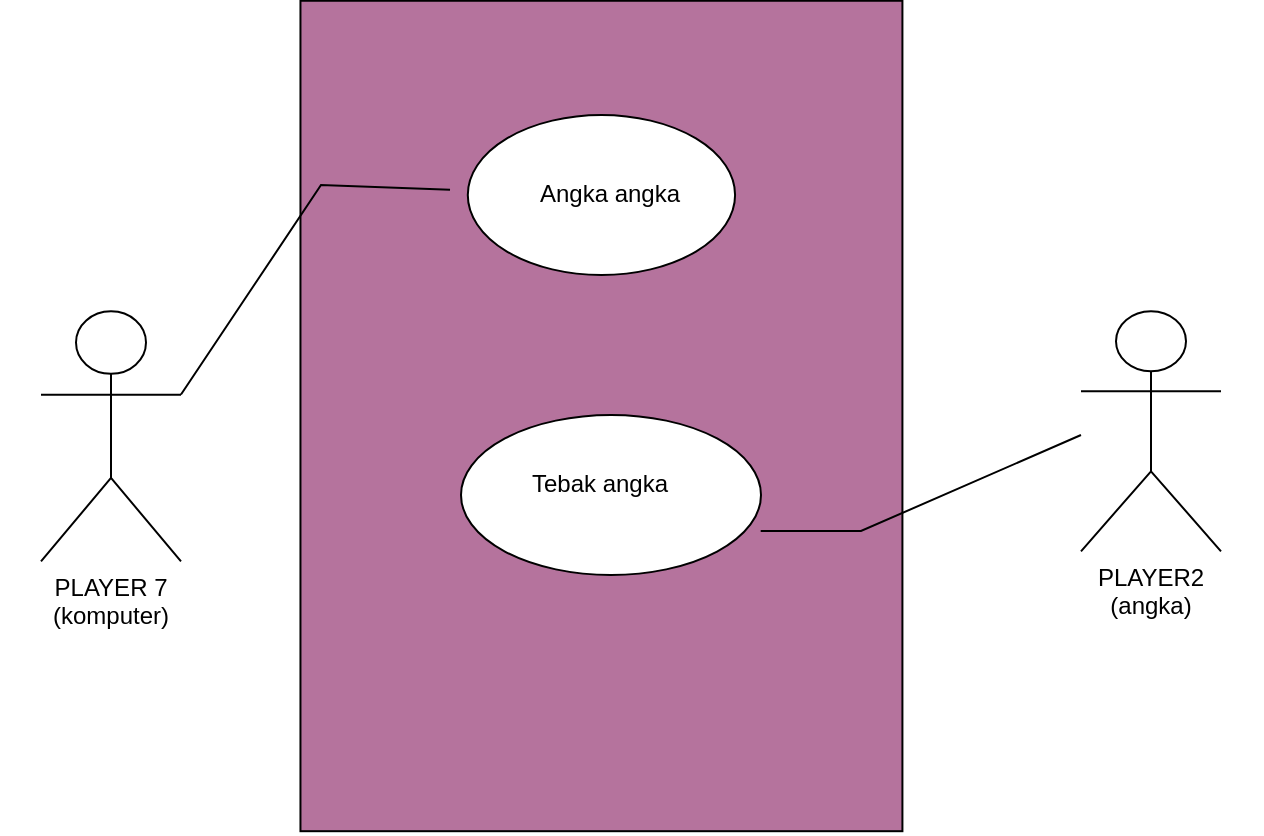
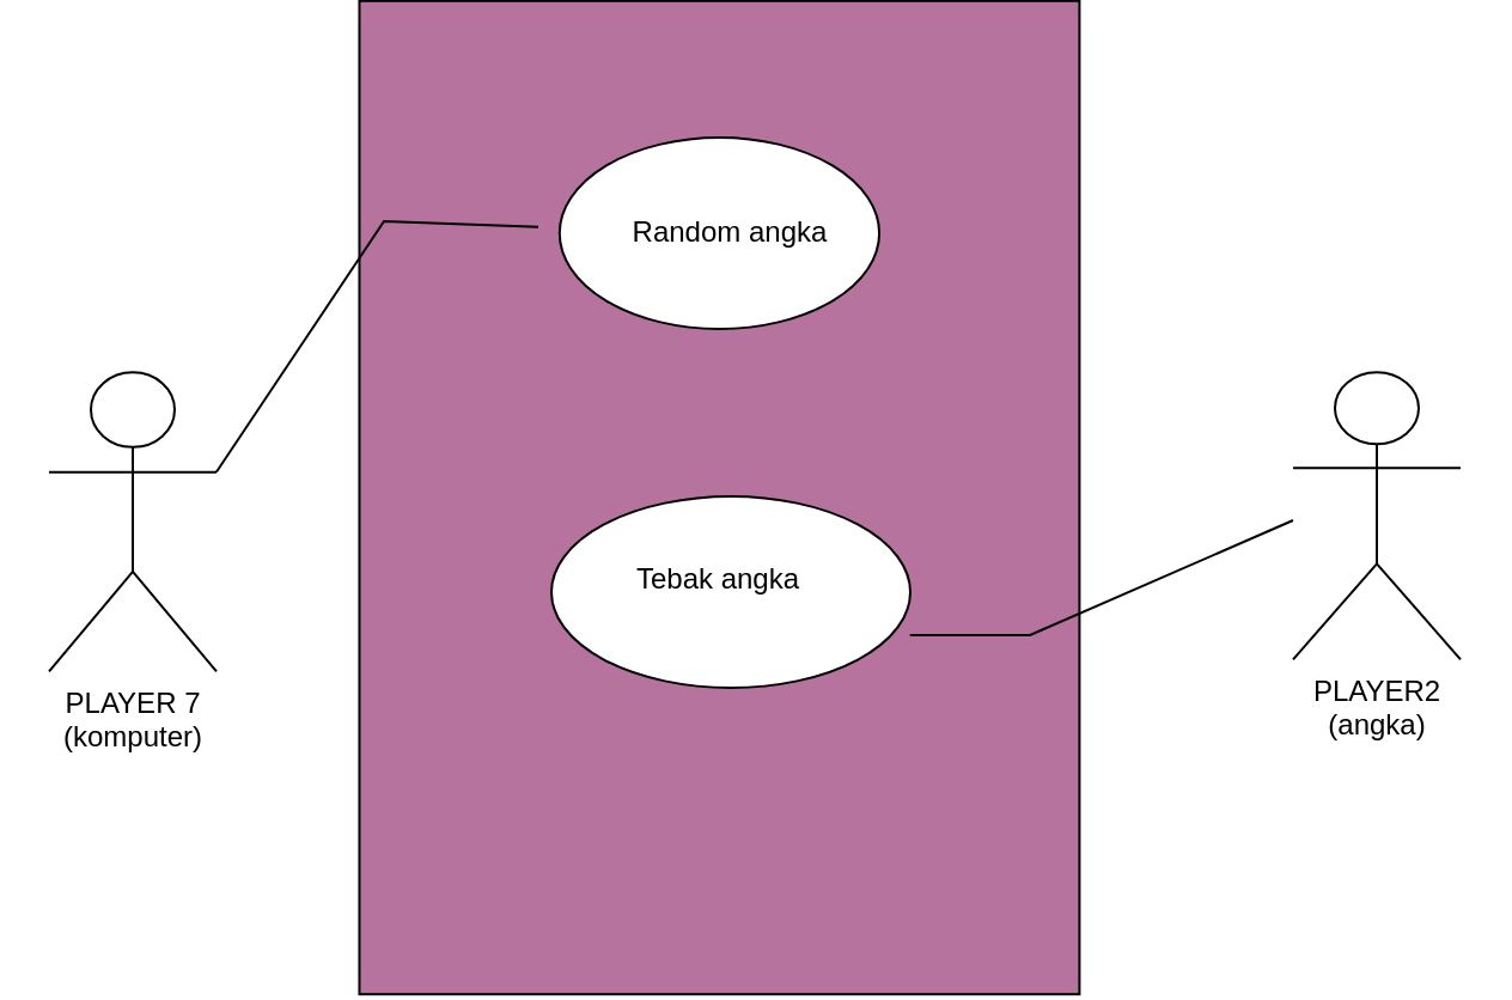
  <mxCell id="0" />
  <mxCell id="1" parent="0" />
  <mxCell id="2" value="" style="ellipse;whiteSpace=wrap;html=1;" vertex="1" parent="1"><mxGeometry x="222.72" y="20" width="147.28" height="80" as="geometry" /></mxCell>
  <mxCell id="3" value="Text" style="text;html=1;strokeColor=none;fillColor=none;align=center;verticalAlign=middle;whiteSpace=wrap;rounded=0;" vertex="1" parent="1"><mxGeometry x="240" y="70" width="60" height="30" as="geometry" /></mxCell>
  <mxCell id="4" value="" style="rounded=0;whiteSpace=wrap;html=1;rotation=90;fillColor=#B5739D;" vertex="1" parent="1"><mxGeometry x="92.61" y="30" width="415.22" height="300.98" as="geometry" /></mxCell>
  <mxCell id="5" value="Tebak Angka" style="text;html=1;strokeColor=none;fillColor=none;align=center;verticalAlign=middle;whiteSpace=wrap;rounded=0;" vertex="1" parent="1"><mxGeometry x="245" y="200" width="120" height="30" as="geometry" /></mxCell>
  <mxCell id="6" value="PLAYER 7&lt;br&gt;(komputer)" style="shape=umlActor;verticalLabelPosition=bottom;verticalAlign=top;html=1;outlineConnect=0;" vertex="1" parent="1"><mxGeometry x="20" y="128.15" width="70" height="125" as="geometry" /></mxCell>
  <mxCell id="7" value="PLAYER2&lt;br&gt;(angka)" style="shape=umlActor;verticalLabelPosition=bottom;verticalAlign=top;html=1;outlineConnect=0;" vertex="1" parent="1"><mxGeometry x="540" y="128.15" width="70" height="120" as="geometry" /></mxCell>
  <mxCell id="8" value="" style="endArrow=none;html=1;rounded=0;exitX=1;exitY=0.333;exitDx=0;exitDy=0;exitPerimeter=0;" edge="1" parent="1" source="6"><mxGeometry width="50" height="50" relative="1" as="geometry"><mxPoint x="320" y="215" as="sourcePoint" /><mxPoint x="224.51" y="67.364" as="targetPoint" /><Array as="points"><mxPoint x="160" y="65" /></Array></mxGeometry></mxCell>
  <mxCell id="9" value="" style="endArrow=none;html=1;rounded=0;exitX=0.999;exitY=0.725;exitDx=0;exitDy=0;exitPerimeter=0;" edge="1" parent="1" source="10"><mxGeometry width="50" height="50" relative="1" as="geometry"><mxPoint x="280" y="240" as="sourcePoint" /><mxPoint x="540" y="190" as="targetPoint" /><Array as="points"><mxPoint x="430" y="238" /><mxPoint x="540" y="190" /></Array></mxGeometry></mxCell>
  <mxCell id="10" value="" style="ellipse;whiteSpace=wrap;html=1;" vertex="1" parent="1"><mxGeometry x="230" y="180" width="150" height="80" as="geometry" /></mxCell>
  <mxCell id="11" value="Tebak angka" style="text;html=1;strokeColor=none;fillColor=none;align=center;verticalAlign=middle;whiteSpace=wrap;rounded=0;" vertex="1" parent="1"><mxGeometry x="250.22" y="200" width="100" height="30" as="geometry" /></mxCell>
  <mxCell id="12" value="" style="ellipse;whiteSpace=wrap;html=1;" vertex="1" parent="1"><mxGeometry x="233.4" y="30" width="133.64" height="80" as="geometry" /></mxCell>
- <mxCell id="13" value="Angka angka" style="text;html=1;strokeColor=none;fillColor=none;align=center;verticalAlign=middle;whiteSpace=wrap;rounded=0;" vertex="1" parent="1"><mxGeometry x="258.18" y="55" width="93.64" height="30" as="geometry" /></mxCell>
+ <mxCell id="13" value="Random angka" style="text;html=1;strokeColor=none;fillColor=none;align=center;verticalAlign=middle;whiteSpace=wrap;rounded=0;" vertex="1" parent="1"><mxGeometry x="258.18" y="55" width="93.64" height="30" as="geometry" /></mxCell>
